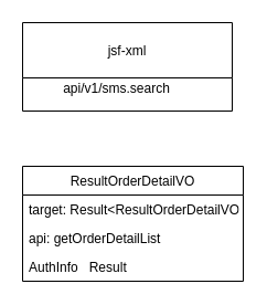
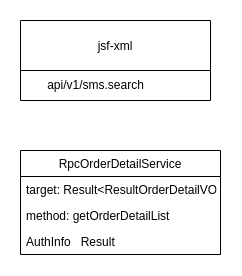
  <mxCell id="0" />
  <mxCell id="1" parent="0" />
  <mxCell id="2" value="jsf-xml" style="swimlane;fontStyle=0;childLayout=stackLayout;horizontal=1;startSize=50;fillColor=none;horizontalStack=0;resizeParent=1;resizeParentMax=0;resizeLast=0;collapsible=1;marginBottom=0;" vertex="1" parent="1"><mxGeometry x="20" y="20" width="190" height="80" as="geometry" /></mxCell>
- <mxCell id="3" value="api/v1/sms.search" style="text;html=1;align=center;verticalAlign=middle;resizable=0;points=[];autosize=1;strokeColor=none;" vertex="1" parent="1"><mxGeometry x="50" y="70" width="110" height="20" as="geometry" /></mxCell>
- <mxCell id="4" value="ResultOrderDetailVO" style="swimlane;fontStyle=0;childLayout=stackLayout;horizontal=1;startSize=26;fillColor=none;horizontalStack=0;resizeParent=1;resizeParentMax=0;resizeLast=0;collapsible=1;marginBottom=0;" vertex="1" parent="1"><mxGeometry x="20" y="150" width="200" height="104" as="geometry" /></mxCell>
+ <mxCell id="3" value="api/v1/sms.search" style="text;html=1;align=center;verticalAlign=middle;resizable=0;points=[];autosize=1;strokeColor=none;" vertex="1" parent="1"><mxGeometry x="40" y="75" width="110" height="20" as="geometry" /></mxCell>
+ <mxCell id="4" value="RpcOrderDetailService" style="swimlane;fontStyle=0;childLayout=stackLayout;horizontal=1;startSize=26;fillColor=none;horizontalStack=0;resizeParent=1;resizeParentMax=0;resizeLast=0;collapsible=1;marginBottom=0;" vertex="1" parent="1"><mxGeometry x="20" y="150" width="200" height="104" as="geometry" /></mxCell>
  <mxCell id="5" value="target: Result&lt;ResultOrderDetailVO&gt;" style="text;strokeColor=none;fillColor=none;align=left;verticalAlign=top;spacingLeft=4;spacingRight=4;overflow=hidden;rotatable=0;points=[[0,0.5],[1,0.5]];portConstraint=eastwest;" vertex="1" parent="4"><mxGeometry y="26" width="200" height="26" as="geometry" /></mxCell>
- <mxCell id="6" value="api: getOrderDetailList" style="text;strokeColor=none;fillColor=none;align=left;verticalAlign=top;spacingLeft=4;spacingRight=4;overflow=hidden;rotatable=0;points=[[0,0.5],[1,0.5]];portConstraint=eastwest;" vertex="1" parent="4"><mxGeometry y="52" width="200" height="26" as="geometry" /></mxCell>
+ <mxCell id="6" value="method: getOrderDetailList" style="text;strokeColor=none;fillColor=none;align=left;verticalAlign=top;spacingLeft=4;spacingRight=4;overflow=hidden;rotatable=0;points=[[0,0.5],[1,0.5]];portConstraint=eastwest;" vertex="1" parent="4"><mxGeometry y="52" width="200" height="26" as="geometry" /></mxCell>
  <mxCell id="7" value="AuthInfo   Result&#10;" style="text;strokeColor=none;fillColor=none;align=left;verticalAlign=top;spacingLeft=4;spacingRight=4;overflow=hidden;rotatable=0;points=[[0,0.5],[1,0.5]];portConstraint=eastwest;" vertex="1" parent="4"><mxGeometry y="78" width="200" height="26" as="geometry" /></mxCell>
